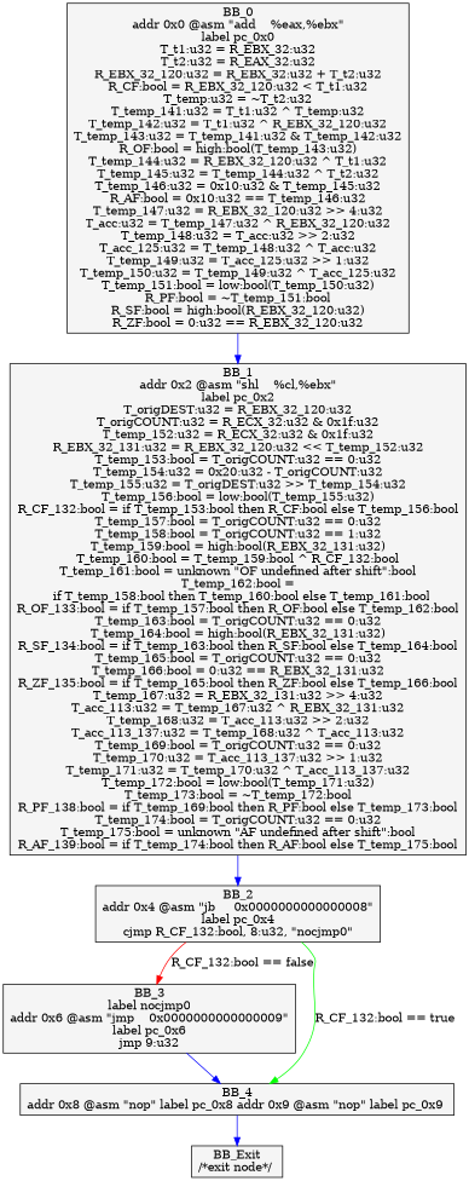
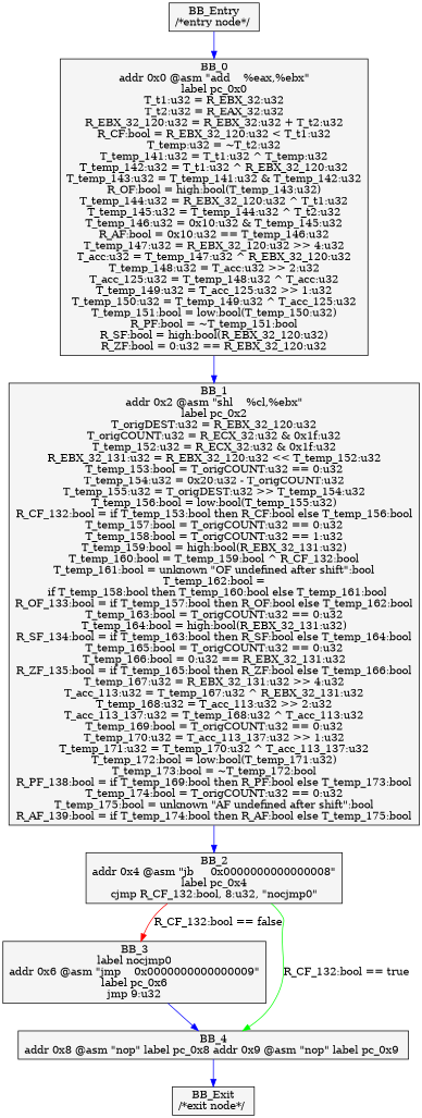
  digraph {
    node [fillcolor="#F5F5F5" shape=box style=filled]
    edge [color="#0000FF"]
+   n1 [label="BB_Entry\n/*entry node*/ "]
    n2 [label="BB_0\naddr 0x0 @asm \"add    %eax,%ebx\"\nlabel pc_0x0\nT_t1:u32 = R_EBX_32:u32\nT_t2:u32 = R_EAX_32:u32\nR_EBX_32_120:u32 = R_EBX_32:u32 + T_t2:u32\nR_CF:bool = R_EBX_32_120:u32 < T_t1:u32\nT_temp:u32 = ~T_t2:u32\nT_temp_141:u32 = T_t1:u32 ^ T_temp:u32\nT_temp_142:u32 = T_t1:u32 ^ R_EBX_32_120:u32\nT_temp_143:u32 = T_temp_141:u32 & T_temp_142:u32\nR_OF:bool = high:bool(T_temp_143:u32)\nT_temp_144:u32 = R_EBX_32_120:u32 ^ T_t1:u32\nT_temp_145:u32 = T_temp_144:u32 ^ T_t2:u32\nT_temp_146:u32 = 0x10:u32 & T_temp_145:u32\nR_AF:bool = 0x10:u32 == T_temp_146:u32\nT_temp_147:u32 = R_EBX_32_120:u32 >> 4:u32\nT_acc:u32 = T_temp_147:u32 ^ R_EBX_32_120:u32\nT_temp_148:u32 = T_acc:u32 >> 2:u32\nT_acc_125:u32 = T_temp_148:u32 ^ T_acc:u32\nT_temp_149:u32 = T_acc_125:u32 >> 1:u32\nT_temp_150:u32 = T_temp_149:u32 ^ T_acc_125:u32\nT_temp_151:bool = low:bool(T_temp_150:u32)\nR_PF:bool = ~T_temp_151:bool\nR_SF:bool = high:bool(R_EBX_32_120:u32)\nR_ZF:bool = 0:u32 == R_EBX_32_120:u32\n"]
    n3 [label="BB_Exit\n/*exit node*/ "]
    n4 [label="BB_1\naddr 0x2 @asm \"shl    %cl,%ebx\"\nlabel pc_0x2\nT_origDEST:u32 = R_EBX_32_120:u32\nT_origCOUNT:u32 = R_ECX_32:u32 & 0x1f:u32\nT_temp_152:u32 = R_ECX_32:u32 & 0x1f:u32\nR_EBX_32_131:u32 = R_EBX_32_120:u32 << T_temp_152:u32\nT_temp_153:bool = T_origCOUNT:u32 == 0:u32\nT_temp_154:u32 = 0x20:u32 - T_origCOUNT:u32\nT_temp_155:u32 = T_origDEST:u32 >> T_temp_154:u32\nT_temp_156:bool = low:bool(T_temp_155:u32)\nR_CF_132:bool = if T_temp_153:bool then R_CF:bool else T_temp_156:bool\nT_temp_157:bool = T_origCOUNT:u32 == 0:u32\nT_temp_158:bool = T_origCOUNT:u32 == 1:u32\nT_temp_159:bool = high:bool(R_EBX_32_131:u32)\nT_temp_160:bool = T_temp_159:bool ^ R_CF_132:bool\nT_temp_161:bool = unknown \"OF undefined after shift\":bool\nT_temp_162:bool =\n  if T_temp_158:bool then T_temp_160:bool else T_temp_161:bool\nR_OF_133:bool = if T_temp_157:bool then R_OF:bool else T_temp_162:bool\nT_temp_163:bool = T_origCOUNT:u32 == 0:u32\nT_temp_164:bool = high:bool(R_EBX_32_131:u32)\nR_SF_134:bool = if T_temp_163:bool then R_SF:bool else T_temp_164:bool\nT_temp_165:bool = T_origCOUNT:u32 == 0:u32\nT_temp_166:bool = 0:u32 == R_EBX_32_131:u32\nR_ZF_135:bool = if T_temp_165:bool then R_ZF:bool else T_temp_166:bool\nT_temp_167:u32 = R_EBX_32_131:u32 >> 4:u32\nT_acc_113:u32 = T_temp_167:u32 ^ R_EBX_32_131:u32\nT_temp_168:u32 = T_acc_113:u32 >> 2:u32\nT_acc_113_137:u32 = T_temp_168:u32 ^ T_acc_113:u32\nT_temp_169:bool = T_origCOUNT:u32 == 0:u32\nT_temp_170:u32 = T_acc_113_137:u32 >> 1:u32\nT_temp_171:u32 = T_temp_170:u32 ^ T_acc_113_137:u32\nT_temp_172:bool = low:bool(T_temp_171:u32)\nT_temp_173:bool = ~T_temp_172:bool\nR_PF_138:bool = if T_temp_169:bool then R_PF:bool else T_temp_173:bool\nT_temp_174:bool = T_origCOUNT:u32 == 0:u32\nT_temp_175:bool = unknown \"AF undefined after shift\":bool\nR_AF_139:bool = if T_temp_174:bool then R_AF:bool else T_temp_175:bool\n"]
    n5 [label="BB_2\naddr 0x4 @asm \"jb     0x0000000000000008\"\nlabel pc_0x4\ncjmp R_CF_132:bool, 8:u32, \"nocjmp0\"\n"]
    n6 [label="BB_3\nlabel nocjmp0\naddr 0x6 @asm \"jmp    0x0000000000000009\"\nlabel pc_0x6\njmp 9:u32\n"]
    n7 [label="BB_4\naddr 0x8 @asm \"nop\" label pc_0x8 addr 0x9 @asm \"nop\" label pc_0x9 "]
+   n1 -> n2
    n2 -> n4
    n4 -> n5
    n5 -> n6 [color="#FF0000" label="R_CF_132:bool == false"]
    n5 -> n7 [color="#00FF00" label="R_CF_132:bool == true"]
    n6 -> n7
    n7 -> n3
  }
